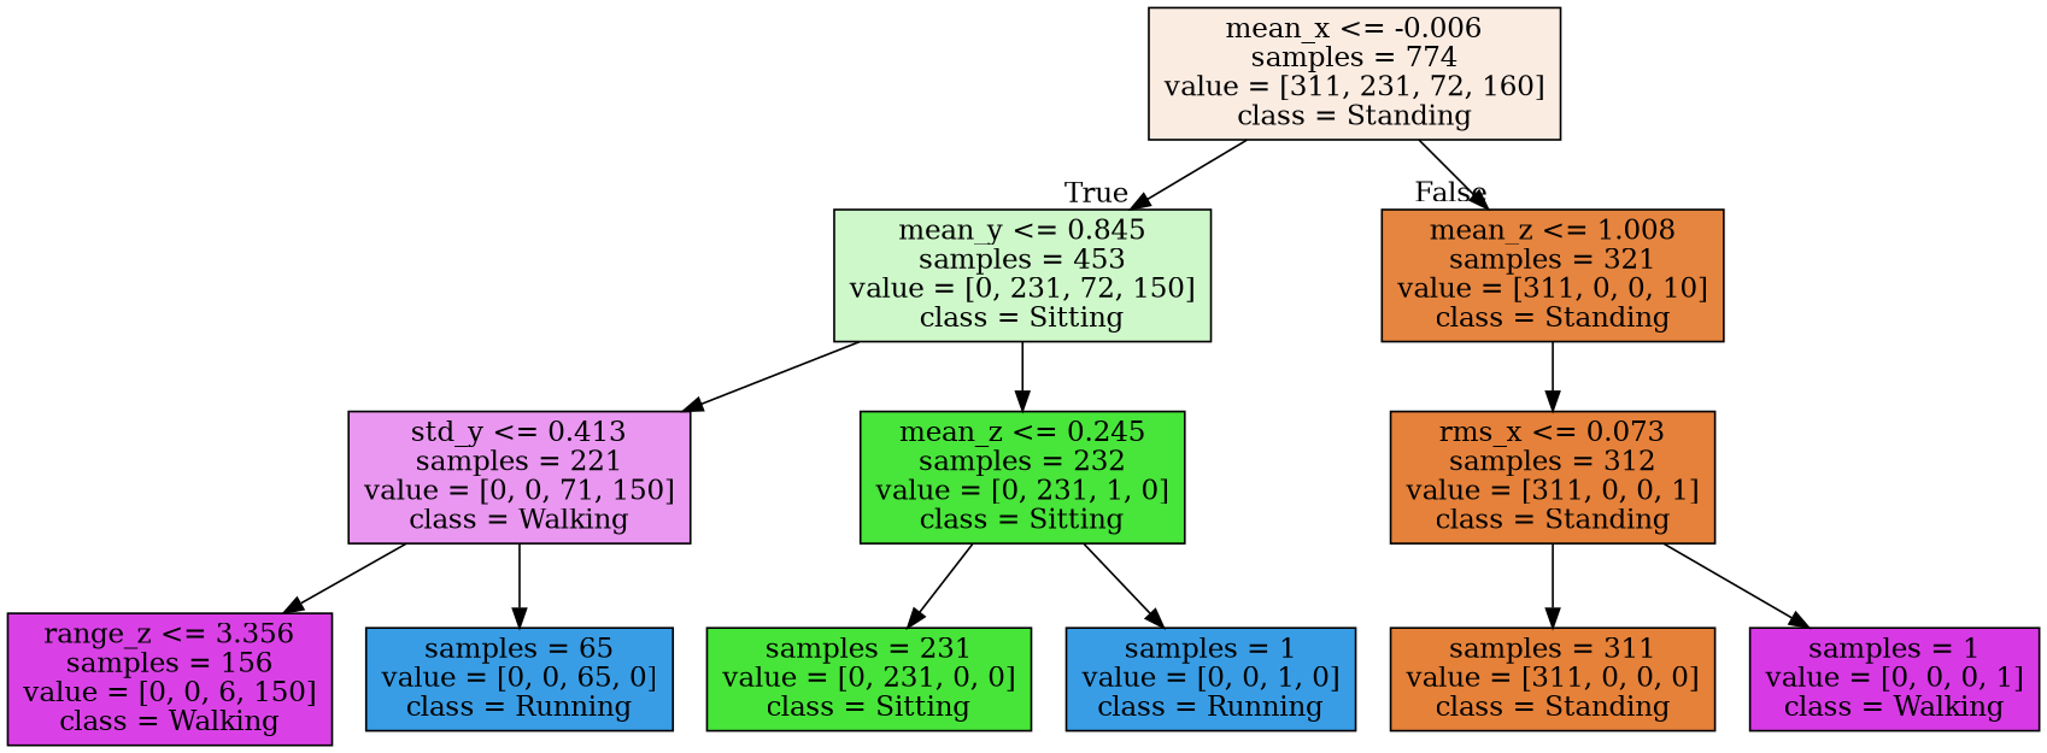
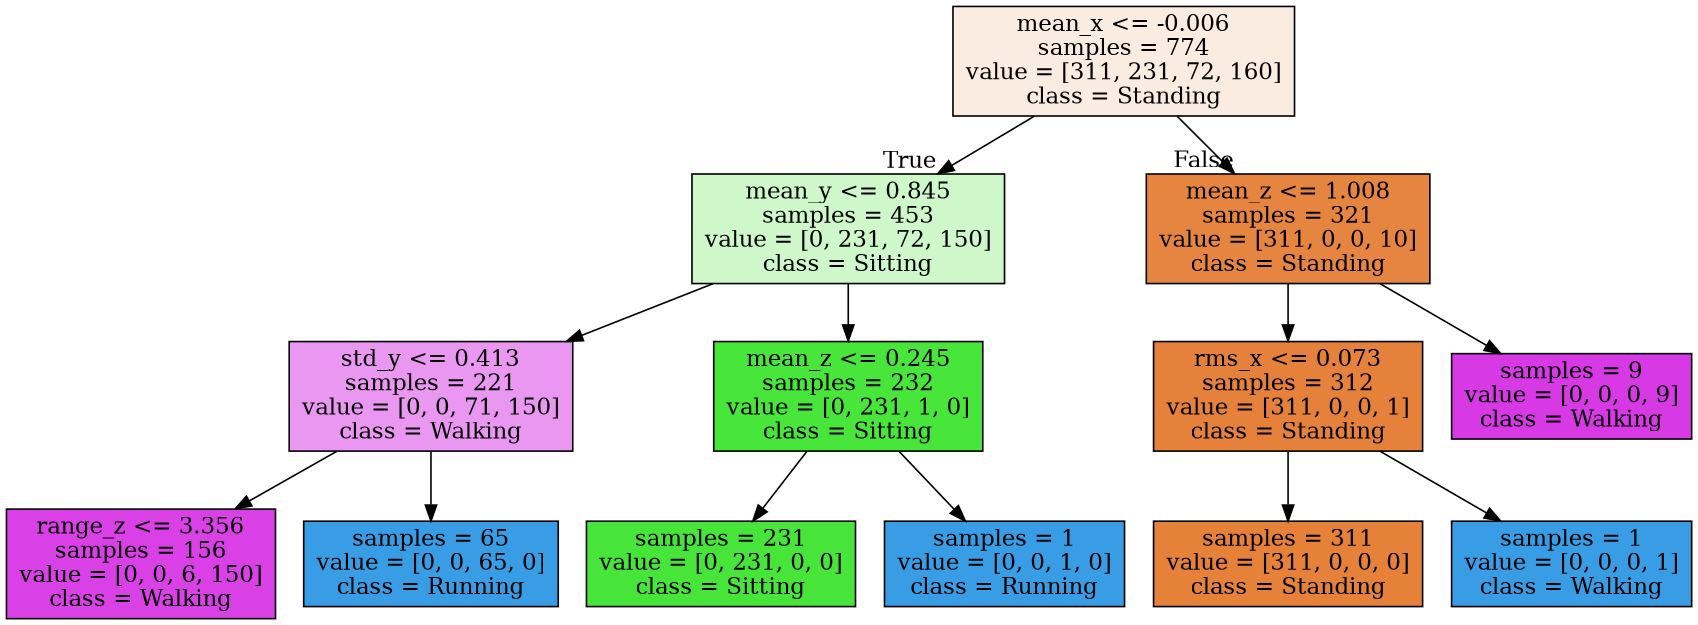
  digraph {
    node [color=black fillcolor="#d739e5" shape=box style=filled]
    n1 [fillcolor="#fbece2" label="mean_x <= -0.006\nsamples = 774\nvalue = [311, 231, 72, 160]\nclass = Standing"]
    n2 [fillcolor="#cef8ca" label="mean_y <= 0.845\nsamples = 453\nvalue = [0, 231, 72, 150]\nclass = Sitting"]
    n3 [fillcolor="#e6853f" label="mean_z <= 1.008\nsamples = 321\nvalue = [311, 0, 0, 10]\nclass = Standing"]
    n4 [fillcolor="#ea97f1" label="std_y <= 0.413\nsamples = 221\nvalue = [0, 0, 71, 150]\nclass = Walking"]
    n5 [fillcolor="#48e53a" label="mean_z <= 0.245\nsamples = 232\nvalue = [0, 231, 1, 0]\nclass = Sitting"]
    n6 [fillcolor="#e5813a" label="rms_x <= 0.073\nsamples = 312\nvalue = [311, 0, 0, 1]\nclass = Standing"]
+   n7 [label="samples = 9\nvalue = [0, 0, 0, 9]\nclass = Walking"]
    n8 [fillcolor="#d941e6" label="range_z <= 3.356\nsamples = 156\nvalue = [0, 0, 6, 150]\nclass = Walking"]
    n9 [fillcolor="#399de5" label="samples = 65\nvalue = [0, 0, 65, 0]\nclass = Running"]
    n10 [fillcolor="#47e539" label="samples = 231\nvalue = [0, 231, 0, 0]\nclass = Sitting"]
    n11 [fillcolor="#399de5" label="samples = 1\nvalue = [0, 0, 1, 0]\nclass = Running"]
    n12 [fillcolor="#e58139" label="samples = 311\nvalue = [311, 0, 0, 0]\nclass = Standing"]
-   n13 [label="samples = 1\nvalue = [0, 0, 0, 1]\nclass = Walking"]
+   n13 [fillcolor="#399de5" label="samples = 1\nvalue = [0, 0, 0, 1]\nclass = Walking"]
    n1 -> n2 [headlabel=True labelangle=45 labeldistance=2.5]
    n1 -> n3 [headlabel=False labelangle=-45 labeldistance=2.5]
    n2 -> n4
    n2 -> n5
    n3 -> n6
+   n3 -> n7
    n4 -> n8
    n4 -> n9
    n5 -> n10
    n5 -> n11
    n6 -> n12
    n6 -> n13
  }
